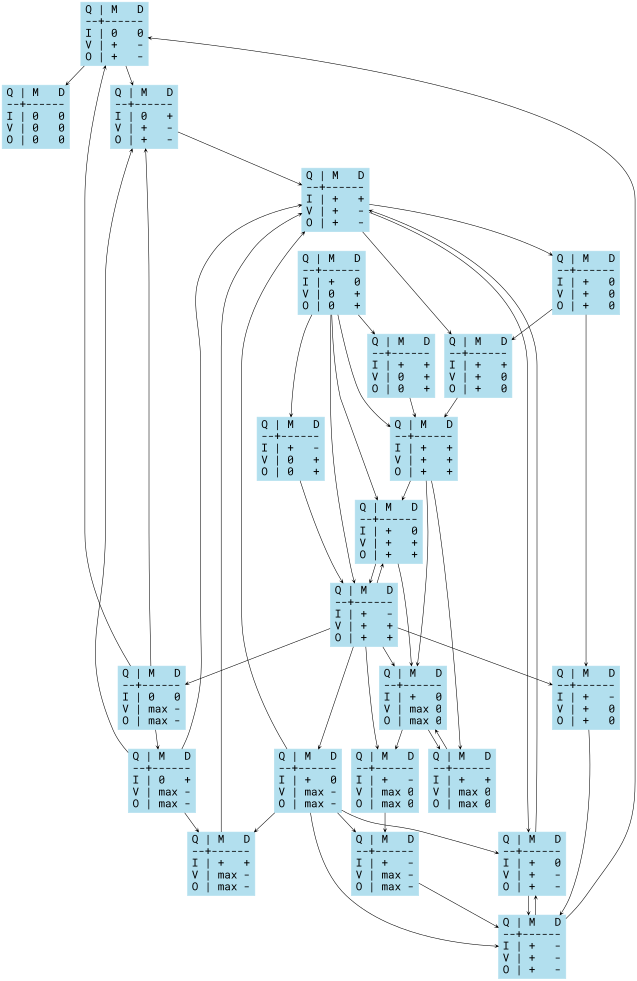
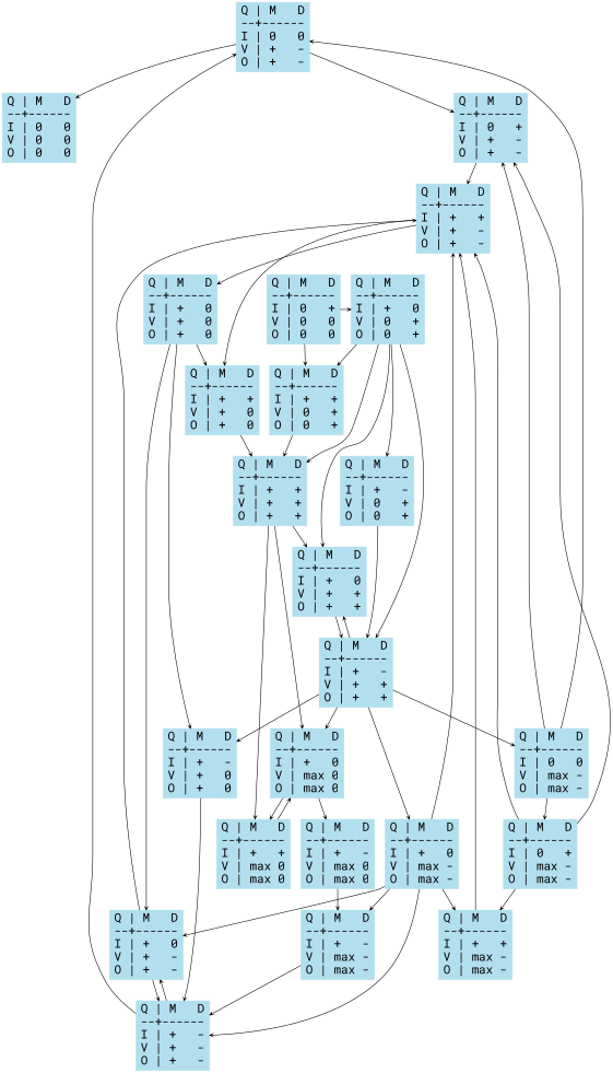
  digraph {
    fontname="Roboto Mono"
    node [color=lightblue2 fontname="Roboto Mono" fontsize=20 shape=box style=filled]
    edge [arrowhead=vee arrowsize=0.5 arrowtail=both fontname="Roboto Mono"]
    n1 [height=0 label="Q | M   D\n--+------\nI | 0   0\nV | 0   0\nO | 0   0\n" width=0]
+   n2 [height=0 label="Q | M   D\n--+------\nI | 0   +\nV | 0   0\nO | 0   0\n" width=0]
    n3 [height=0 label="Q | M   D\n--+------\nI | +   0\nV | 0   +\nO | 0   +\n" width=0]
    n4 [height=0 label="Q | M   D\n--+------\nI | +   +\nV | 0   +\nO | 0   +\n" width=0]
    n5 [height=0 label="Q | M   D\n--+------\nI | +   -\nV | 0   +\nO | 0   +\n" width=0]
    n6 [height=0 label="Q | M   D\n--+------\nI | +   -\nV | +   +\nO | +   +\n" width=0]
    n7 [height=0 label="Q | M   D\n--+------\nI | +   0\nV | +   +\nO | +   +\n" width=0]
    n8 [height=0 label="Q | M   D\n--+------\nI | +   +\nV | +   +\nO | +   +\n" width=0]
    n9 [height=0 label="Q | M   D\n--+------\nI | 0   0\nV | +   -\nO | +   -\n" width=0]
    n10 [height=0 label="Q | M   D\n--+------\nI | 0   +\nV | +   -\nO | +   -\n" width=0]
    n11 [height=0 label="Q | M   D\n--+------\nI | +   +\nV | +   -\nO | +   -\n" width=0]
    n12 [height=0 label="Q | M   D\n--+------\nI | +   0\nV | +   -\nO | +   -\n" width=0]
    n13 [height=0 label="Q | M   D\n--+------\nI | +   0\nV | +   0\nO | +   0\n" width=0]
    n14 [height=0 label="Q | M   D\n--+------\nI | +   +\nV | +   0\nO | +   0\n" width=0]
    n15 [height=0 label="Q | M   D\n--+------\nI | 0   0\nV | max -\nO | max -\n" width=0]
    n16 [height=0 label="Q | M   D\n--+------\nI | 0   +\nV | max -\nO | max -\n" width=0]
    n17 [height=0 label="Q | M   D\n--+------\nI | +   +\nV | max -\nO | max -\n" width=0]
    n18 [height=0 label="Q | M   D\n--+------\nI | +   -\nV | +   0\nO | +   0\n" width=0]
    n19 [height=0 label="Q | M   D\n--+------\nI | +   -\nV | max 0\nO | max 0\n" width=0]
    n20 [height=0 label="Q | M   D\n--+------\nI | +   0\nV | max -\nO | max -\n" width=0]
    n21 [height=0 label="Q | M   D\n--+------\nI | +   0\nV | max 0\nO | max 0\n" width=0]
    n22 [height=0 label="Q | M   D\n--+------\nI | +   +\nV | max 0\nO | max 0\n" width=0]
    n23 [height=0 label="Q | M   D\n--+------\nI | +   -\nV | +   -\nO | +   -\n" width=0]
    n24 [height=0 label="Q | M   D\n--+------\nI | +   -\nV | max -\nO | max -\n" width=0]
+   n2 -> n3 [constraint=false]
+   n2 -> n4
    n3 -> n4
    n3 -> n5
    n3 -> n6
    n3 -> n7
    n3 -> n8
    n4 -> n8
    n5 -> n6
    n6 -> n7
    n6 -> n15
    n6 -> n18
-   n6 -> n19
    n6 -> n20
    n6 -> n21
    n7 -> n6
-   n7 -> n21
    n8 -> n7
    n8 -> n21
    n8 -> n22
    n9 -> n1
    n9 -> n10
    n10 -> n11
-   n11 -> n12
+   n13 -> n12
    n11 -> n13
    n11 -> n14
    n12 -> n11
    n12 -> n23
    n13 -> n14
    n13 -> n18
    n14 -> n8
    n15 -> n9
    n15 -> n10
    n15 -> n16
    n16 -> n10
    n16 -> n11
    n16 -> n17
    n17 -> n11
    n18 -> n23
    n19 -> n24
    n20 -> n11
    n20 -> n12
    n20 -> n17
    n20 -> n23
    n20 -> n24
    n21 -> n19
    n21 -> n22
    n22 -> n21
    n23 -> n9
    n23 -> n12
    n24 -> n23
  }
